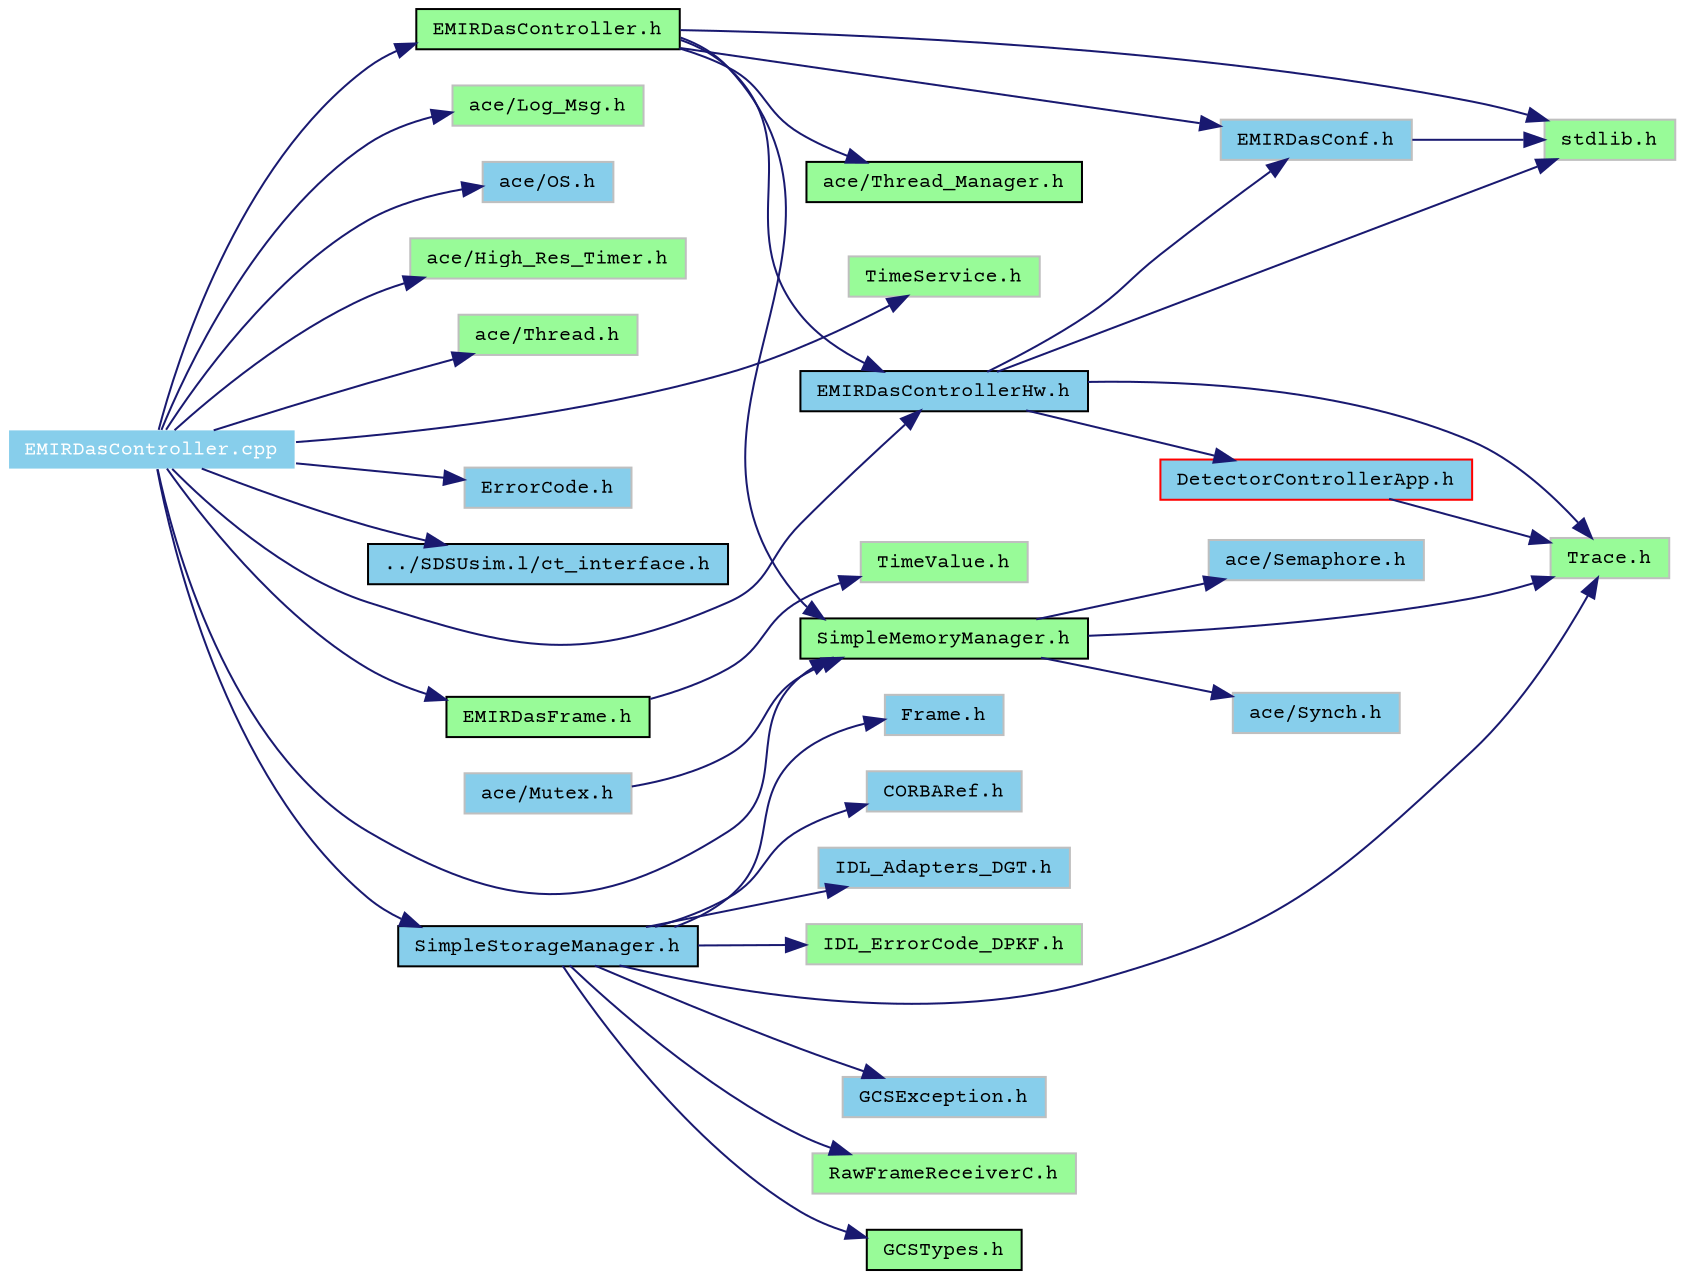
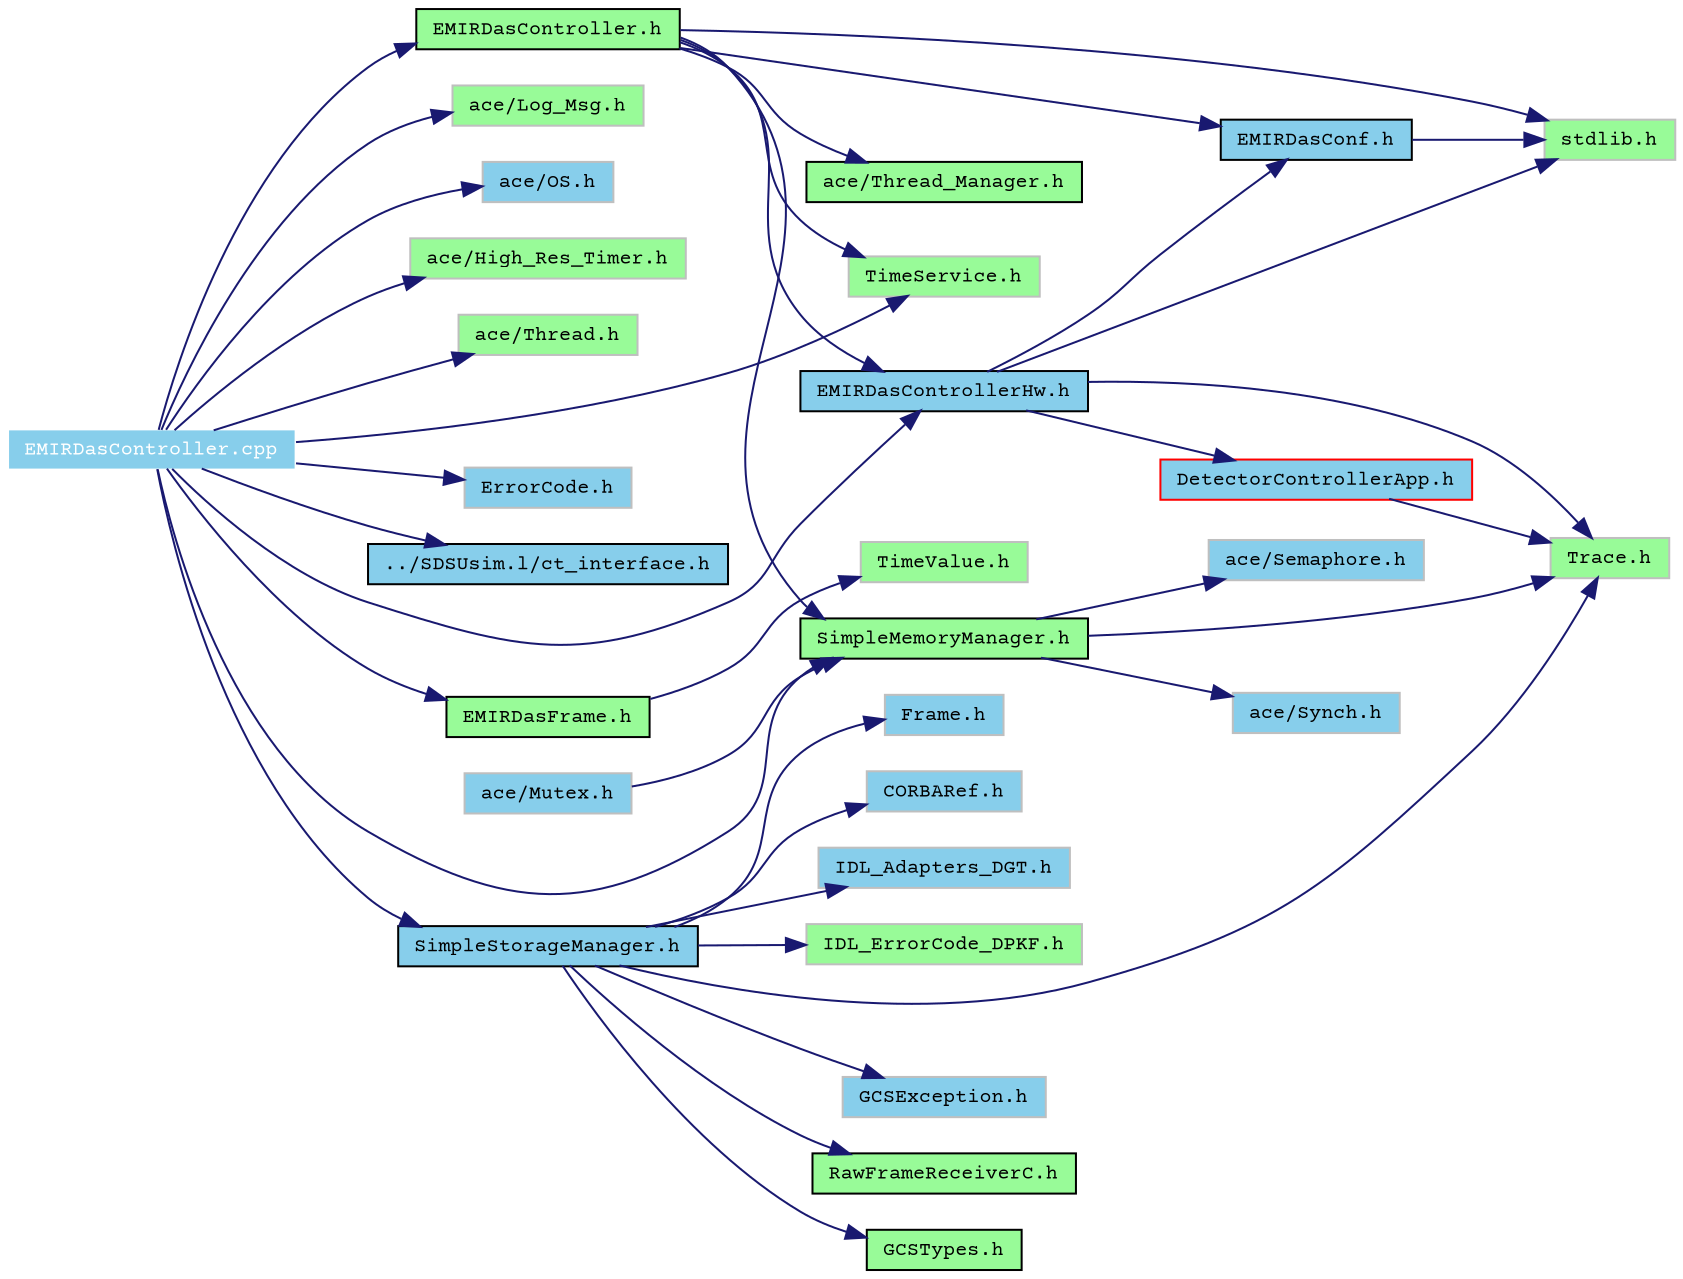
  digraph {
    fontname="Courier Prime"
    rankdir=LR
    node [color=grey75 fillcolor=skyblue fontname="Courier Prime" fontsize=10 shape=record style=filled]
    edge [color=midnightblue fontname="Courier Prime" fontsize=10 labelfontname=Helvetica labelfontsize=10 style=solid]
    n1 [color=white fontcolor=white height=0.2 label="EMIRDasController.cpp" width=0.4]
    n2 [fillcolor=palegreen height=0.2 label="ace/Log_Msg.h" width=0.4]
    n3 [height=0.2 label="ace/OS.h" width=0.4]
    n4 [fillcolor=palegreen height=0.2 label="ace/High_Res_Timer.h" width=0.4]
    n5 [fillcolor=palegreen height=0.2 label="ace/Thread.h" width=0.4]
    n6 [fillcolor=palegreen height=0.2 label="TimeService.h" width=0.4]
    n7 [height=0.2 label="ErrorCode.h" width=0.4]
    n8 [color=black height=0.2 label="../SDSUsim.l/ct_interface.h" width=0.4]
    n9 [color=black height=0.2 label="EMIRDasControllerHw.h" width=0.4]
    n10 [color=black fillcolor=palegreen height=0.2 label="EMIRDasFrame.h" width=0.4]
    n11 [color=black fillcolor=palegreen height=0.2 label="SimpleMemoryManager.h" width=0.4]
    n12 [color=black height=0.2 label="SimpleStorageManager.h" width=0.4]
    n13 [color=black fillcolor=palegreen height=0.2 label="EMIRDasController.h" width=0.4]
    n14 [fillcolor=palegreen height=0.2 label="Trace.h" width=0.4]
    n15 [fillcolor=palegreen height=0.2 label="stdlib.h" width=0.4]
    n16 [color=red height=0.2 label="DetectorControllerApp.h" width=0.4]
-   n17 [height=0.2 label="EMIRDasConf.h" width=0.4]
+   n17 [color=black height=0.2 label="EMIRDasConf.h" width=0.4]
    n18 [fillcolor=palegreen height=0.2 label="TimeValue.h" width=0.4]
    n19 [height=0.2 label="ace/Semaphore.h" width=0.4]
    n20 [height=0.2 label="ace/Synch.h" width=0.4]
    n21 [height=0.2 label="GCSException.h" width=0.4]
-   n22 [fillcolor=palegreen height=0.2 label="RawFrameReceiverC.h" width=0.4]
+   n22 [color=black fillcolor=palegreen height=0.2 label="RawFrameReceiverC.h" width=0.4]
    n23 [color=black fillcolor=palegreen height=0.2 label="GCSTypes.h" width=0.4]
    n24 [height=0.2 label="Frame.h" width=0.4]
    n25 [height=0.2 label="CORBARef.h" width=0.4]
    n26 [height=0.2 label="IDL_Adapters_DGT.h" width=0.4]
    n27 [fillcolor=palegreen height=0.2 label="IDL_ErrorCode_DPKF.h" width=0.4]
    n28 [color=black fillcolor=palegreen height=0.2 label="ace/Thread_Manager.h" width=0.4]
    n29 [height=0.2 label="ace/Mutex.h" width=0.4]
    n1 -> n2
    n1 -> n3
    n1 -> n4
    n1 -> n5
    n1 -> n6
    n1 -> n7
    n1 -> n8
    n1 -> n9
    n1 -> n10
    n1 -> n11
    n1 -> n12
    n1 -> n13
    n9 -> n14
    n9 -> n15
    n9 -> n16
    n9 -> n17
    n10 -> n18
    n11 -> n14
    n11 -> n19
    n11 -> n20
    n12 -> n14
    n12 -> n21
    n12 -> n22
    n12 -> n23
    n12 -> n24
    n12 -> n25
    n12 -> n26
    n12 -> n27
+   n13 -> n6
    n13 -> n9
    n13 -> n11
    n13 -> n15
    n13 -> n17
    n13 -> n28
    n16 -> n14
    n17 -> n15
    n29 -> n11
  }
